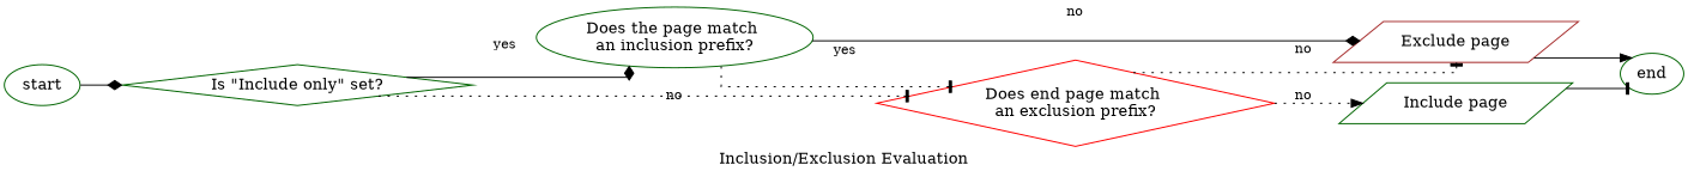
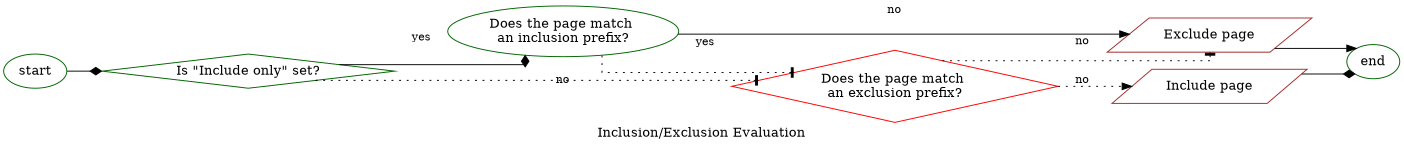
  digraph {
    label="Inclusion/Exclusion Evaluation"
    rankdir=LR
    splines=ortho
    node [color=darkgreen]
    edge [arrowhead=tee fontsize=12 style=solid]
    n1 [label=start]
    n2 [label="Is \"Include only\" set?" shape=diamond]
    n3 [label="Does the page match \nan inclusion prefix?" shape=ellipse]
-   n4 [color=red label="Does end page match \nan exclusion prefix?" shape=diamond]
+   n4 [color=red label="Does the page match \nan exclusion prefix?" shape=diamond]
    n5 [color=brown label="Exclude page" shape=parallelogram]
-   n6 [label="Include page" shape=parallelogram]
+   n6 [color=brown label="Include page" shape=parallelogram]
    n7 [label=end]
    n1 -> n2 [arrowhead=diamond]
    n2 -> n3 [arrowhead=diamond label=yes]
    n2 -> n4 [label=no style=dotted]
    n3 -> n4 [label=yes style=dotted]
-   n3 -> n5 [arrowhead=diamond label=no]
+   n3 -> n5 [arrowhead=normal label=no]
    n4 -> n5 [label=no style=dotted]
    n4 -> n6 [arrowhead=normal label=no style=dotted]
    n5 -> n7 [arrowhead=normal]
-   n6 -> n7
+   n6 -> n7 [arrowhead=diamond]
  }
